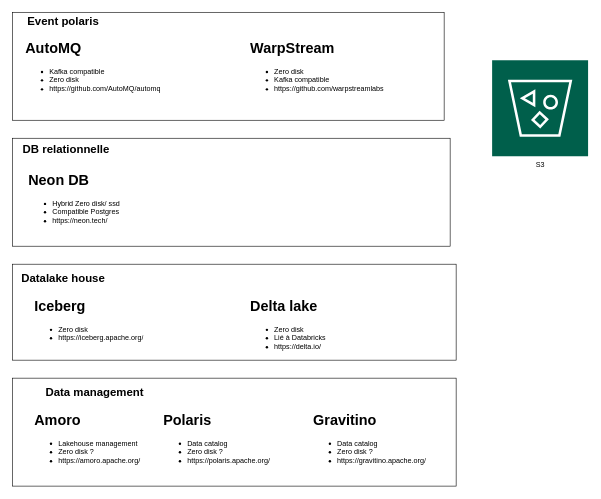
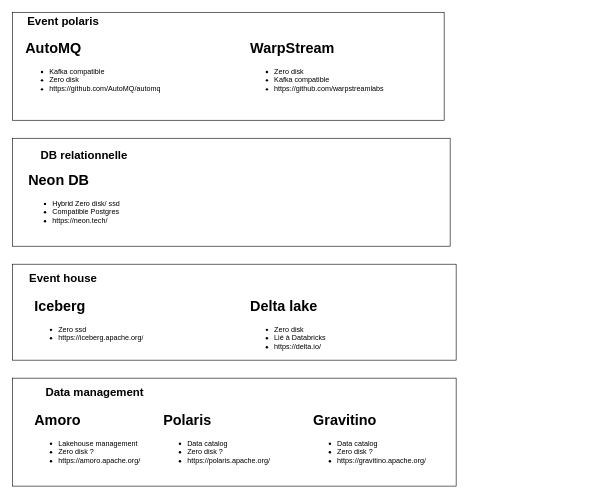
  <mxCell id="0" />
  <mxCell id="1" parent="0" />
  <mxCell id="2" value="" style="rounded=0;whiteSpace=wrap;html=1;" vertex="1" parent="1"><mxGeometry x="20" y="20" width="720" height="180" as="geometry" /></mxCell>
  <mxCell id="3" value="" style="rounded=0;whiteSpace=wrap;html=1;" vertex="1" parent="1"><mxGeometry x="20" y="230" width="730" height="180" as="geometry" /></mxCell>
  <mxCell id="4" value="&lt;font style=&quot;font-size: 19px;&quot;&gt;&lt;b&gt;Event polaris&lt;/b&gt;&lt;/font&gt;" style="text;html=1;align=center;verticalAlign=middle;whiteSpace=wrap;rounded=0;" vertex="1" parent="1"><mxGeometry x="30" y="20" width="150" height="30" as="geometry" /></mxCell>
- <mxCell id="5" value="S3" style="sketch=0;pointerEvents=1;shadow=0;dashed=0;html=1;strokeColor=none;fillColor=#005F4B;labelPosition=center;verticalLabelPosition=bottom;verticalAlign=top;align=center;outlineConnect=0;shape=mxgraph.veeam2.s3_compatible;" vertex="1" parent="1"><mxGeometry x="820" y="100" width="160" height="160" as="geometry" /></mxCell>
  <mxCell id="6" value="&lt;h1 style=&quot;margin-top: 0px;&quot;&gt;AutoMQ&lt;/h1&gt;&lt;ul&gt;&lt;li&gt;Kafka compatible&lt;/li&gt;&lt;li&gt;Zero disk&lt;/li&gt;&lt;li&gt;https://github.com/AutoMQ/automq&lt;/li&gt;&lt;/ul&gt;" style="text;html=1;whiteSpace=wrap;overflow=hidden;rounded=0;" vertex="1" parent="1"><mxGeometry x="40" y="60" width="240" height="120" as="geometry" /></mxCell>
  <mxCell id="7" value="&lt;h1 style=&quot;margin-top: 0px;&quot;&gt;WarpStream&lt;/h1&gt;&lt;ul&gt;&lt;li&gt;Zero disk&lt;/li&gt;&lt;li&gt;Kafka compatible&lt;/li&gt;&lt;li&gt;https://github.com/warpstreamlabs&lt;br&gt;&lt;/li&gt;&lt;/ul&gt;" style="text;html=1;whiteSpace=wrap;overflow=hidden;rounded=0;" vertex="1" parent="1"><mxGeometry x="415" y="60" width="235" height="120" as="geometry" /></mxCell>
- <mxCell id="8" value="&lt;font style=&quot;font-size: 19px;&quot;&gt;&lt;b&gt;DB relationnelle&lt;br&gt;&lt;/b&gt;&lt;/font&gt;" style="text;html=1;align=center;verticalAlign=middle;whiteSpace=wrap;rounded=0;" vertex="1" parent="1"><mxGeometry x="35" y="234" width="150" height="30" as="geometry" /></mxCell>
+ <mxCell id="8" value="&lt;font style=&quot;font-size: 19px;&quot;&gt;&lt;b&gt;DB relationnelle&lt;br&gt;&lt;/b&gt;&lt;/font&gt;" style="text;html=1;align=center;verticalAlign=middle;whiteSpace=wrap;rounded=0;" vertex="1" parent="1"><mxGeometry x="65" y="244" width="150" height="30" as="geometry" /></mxCell>
  <mxCell id="9" value="&lt;h1 style=&quot;margin-top: 0px;&quot;&gt;Neon DB&lt;br&gt;&lt;/h1&gt;&lt;ul&gt;&lt;li&gt;Hybrid Zero disk/ ssd&lt;br&gt;&lt;/li&gt;&lt;li&gt;Compatible Postgres&lt;/li&gt;&lt;li&gt;https://neon.tech/&lt;br&gt;&lt;/li&gt;&lt;/ul&gt;" style="text;html=1;whiteSpace=wrap;overflow=hidden;rounded=0;" vertex="1" parent="1"><mxGeometry x="45" y="280" width="180" height="110" as="geometry" /></mxCell>
  <mxCell id="10" value="" style="rounded=0;whiteSpace=wrap;html=1;" vertex="1" parent="1"><mxGeometry x="20" y="440" width="740" height="160" as="geometry" /></mxCell>
- <mxCell id="11" value="&lt;font style=&quot;font-size: 19px;&quot;&gt;&lt;b&gt;Datalake house&lt;br&gt;&lt;/b&gt;&lt;/font&gt;" style="text;html=1;align=center;verticalAlign=middle;whiteSpace=wrap;rounded=0;" vertex="1" parent="1"><mxGeometry x="30" y="450" width="150" height="30" as="geometry" /></mxCell>
+ <mxCell id="11" value="&lt;font style=&quot;font-size: 19px;&quot;&gt;&lt;b&gt;Event house&lt;br&gt;&lt;/b&gt;&lt;/font&gt;" style="text;html=1;align=center;verticalAlign=middle;whiteSpace=wrap;rounded=0;" vertex="1" parent="1"><mxGeometry x="30" y="450" width="150" height="30" as="geometry" /></mxCell>
  <mxCell id="12" value="&lt;h1 style=&quot;margin-top: 0px;&quot;&gt;Delta lake&lt;br&gt;&lt;/h1&gt;&lt;ul&gt;&lt;li&gt;Zero disk&lt;/li&gt;&lt;li&gt;Lié à Databricks&lt;br&gt;&lt;/li&gt;&lt;li&gt;https://delta.io/&lt;br&gt;&lt;/li&gt;&lt;/ul&gt;" style="text;html=1;whiteSpace=wrap;overflow=hidden;rounded=0;" vertex="1" parent="1"><mxGeometry x="415" y="490" width="200" height="100" as="geometry" /></mxCell>
- <mxCell id="13" value="&lt;h1 style=&quot;margin-top: 0px;&quot;&gt;Iceberg&lt;br&gt;&lt;/h1&gt;&lt;ul&gt;&lt;li&gt;Zero disk&lt;/li&gt;&lt;li&gt;https://iceberg.apache.org/&lt;br&gt;&lt;/li&gt;&lt;/ul&gt;" style="text;html=1;whiteSpace=wrap;overflow=hidden;rounded=0;" vertex="1" parent="1"><mxGeometry x="55" y="490" width="200" height="100" as="geometry" /></mxCell>
+ <mxCell id="13" value="&lt;h1 style=&quot;margin-top: 0px;&quot;&gt;Iceberg&lt;br&gt;&lt;/h1&gt;&lt;ul&gt;&lt;li&gt;Zero ssd&lt;/li&gt;&lt;li&gt;https://iceberg.apache.org/&lt;br&gt;&lt;/li&gt;&lt;/ul&gt;" style="text;html=1;whiteSpace=wrap;overflow=hidden;rounded=0;" vertex="1" parent="1"><mxGeometry x="55" y="490" width="200" height="100" as="geometry" /></mxCell>
  <mxCell id="14" value="" style="rounded=0;whiteSpace=wrap;html=1;" vertex="1" parent="1"><mxGeometry x="20" y="630" width="740" height="180" as="geometry" /></mxCell>
  <mxCell id="15" value="&lt;font style=&quot;font-size: 19px;&quot;&gt;&lt;b&gt;Data management&lt;br&gt;&lt;/b&gt;&lt;/font&gt;" style="text;html=1;align=center;verticalAlign=middle;whiteSpace=wrap;rounded=0;" vertex="1" parent="1"><mxGeometry x="65" y="640" width="185" height="30" as="geometry" /></mxCell>
  <mxCell id="16" value="&lt;h1 style=&quot;margin-top: 0px;&quot;&gt;Amoro&lt;br&gt;&lt;/h1&gt;&lt;ul&gt;&lt;li&gt;Lakehouse management&lt;br&gt;&lt;/li&gt;&lt;li&gt;Zero disk ?&lt;br&gt;&lt;/li&gt;&lt;li&gt;https://amoro.apache.org/&lt;br&gt;&lt;/li&gt;&lt;/ul&gt;" style="text;html=1;whiteSpace=wrap;overflow=hidden;rounded=0;" vertex="1" parent="1"><mxGeometry x="55" y="680" width="200" height="100" as="geometry" /></mxCell>
  <mxCell id="17" value="&lt;h1 style=&quot;margin-top: 0px;&quot;&gt;Polaris&lt;br&gt;&lt;/h1&gt;&lt;ul&gt;&lt;li&gt;Data catalog&lt;br&gt;&lt;/li&gt;&lt;li&gt;Zero disk ?&lt;br&gt;&lt;/li&gt;&lt;li&gt;https://polaris.apache.org/&lt;/li&gt;&lt;/ul&gt;" style="text;html=1;whiteSpace=wrap;overflow=hidden;rounded=0;" vertex="1" parent="1"><mxGeometry x="270" y="680" width="200" height="100" as="geometry" /></mxCell>
  <mxCell id="18" value="&lt;h1 style=&quot;margin-top: 0px;&quot;&gt;Gravitino&lt;br&gt;&lt;/h1&gt;&lt;ul&gt;&lt;li&gt;Data catalog&lt;br&gt;&lt;/li&gt;&lt;li&gt;Zero disk ?&lt;br&gt;&lt;/li&gt;&lt;li&gt;https://gravitino.apache.org/&lt;br&gt;&lt;/li&gt;&lt;/ul&gt;" style="text;html=1;whiteSpace=wrap;overflow=hidden;rounded=0;" vertex="1" parent="1"><mxGeometry x="520" y="680" width="200" height="100" as="geometry" /></mxCell>
